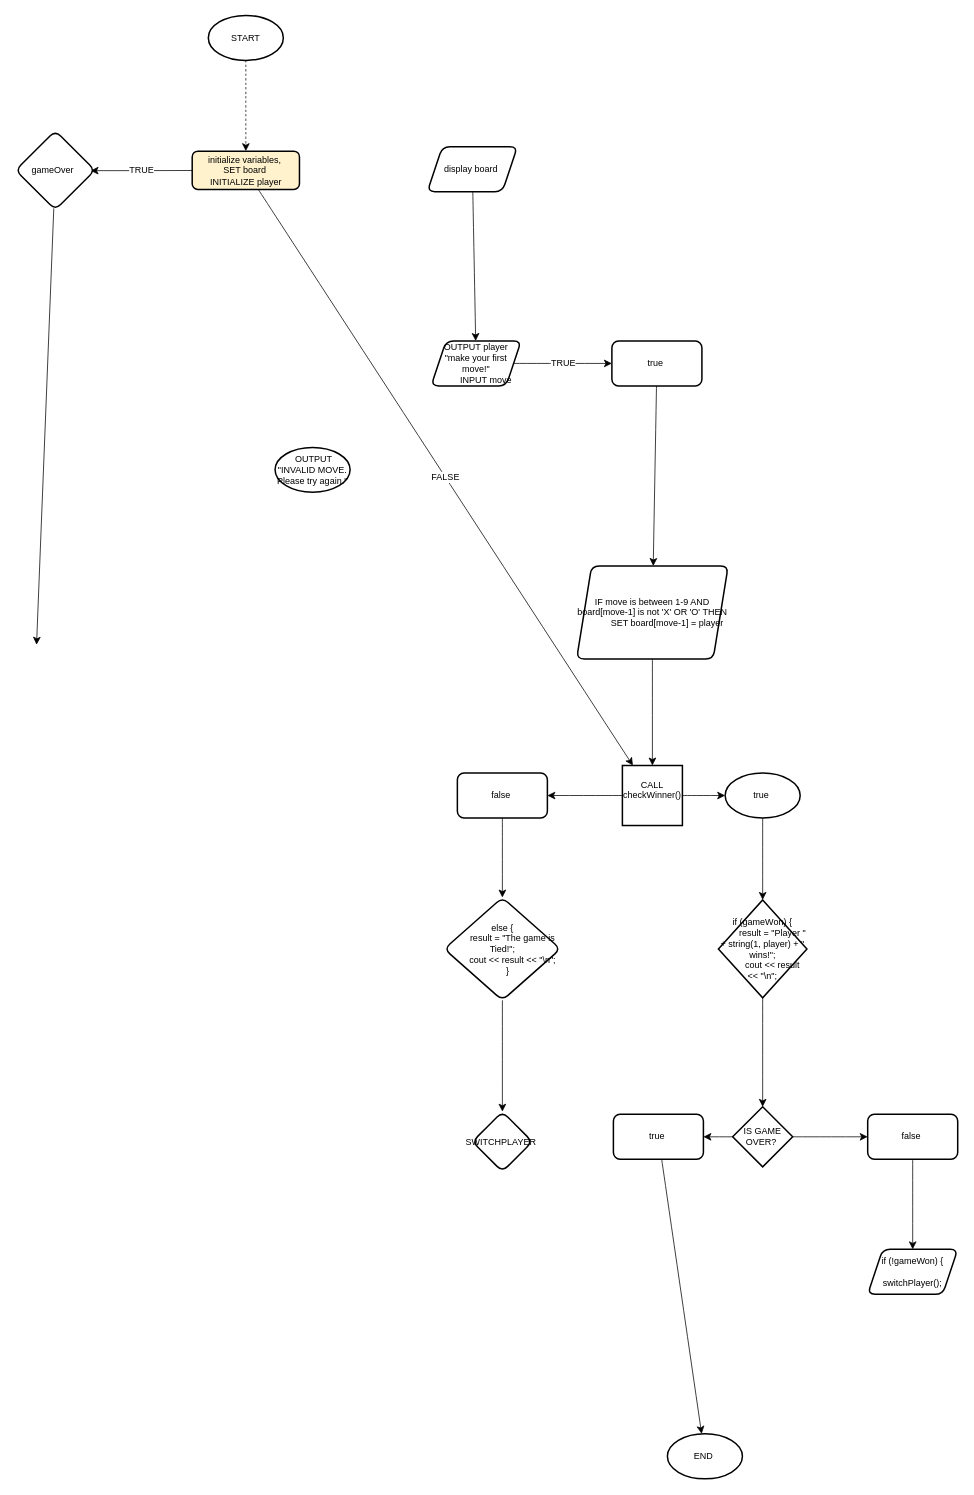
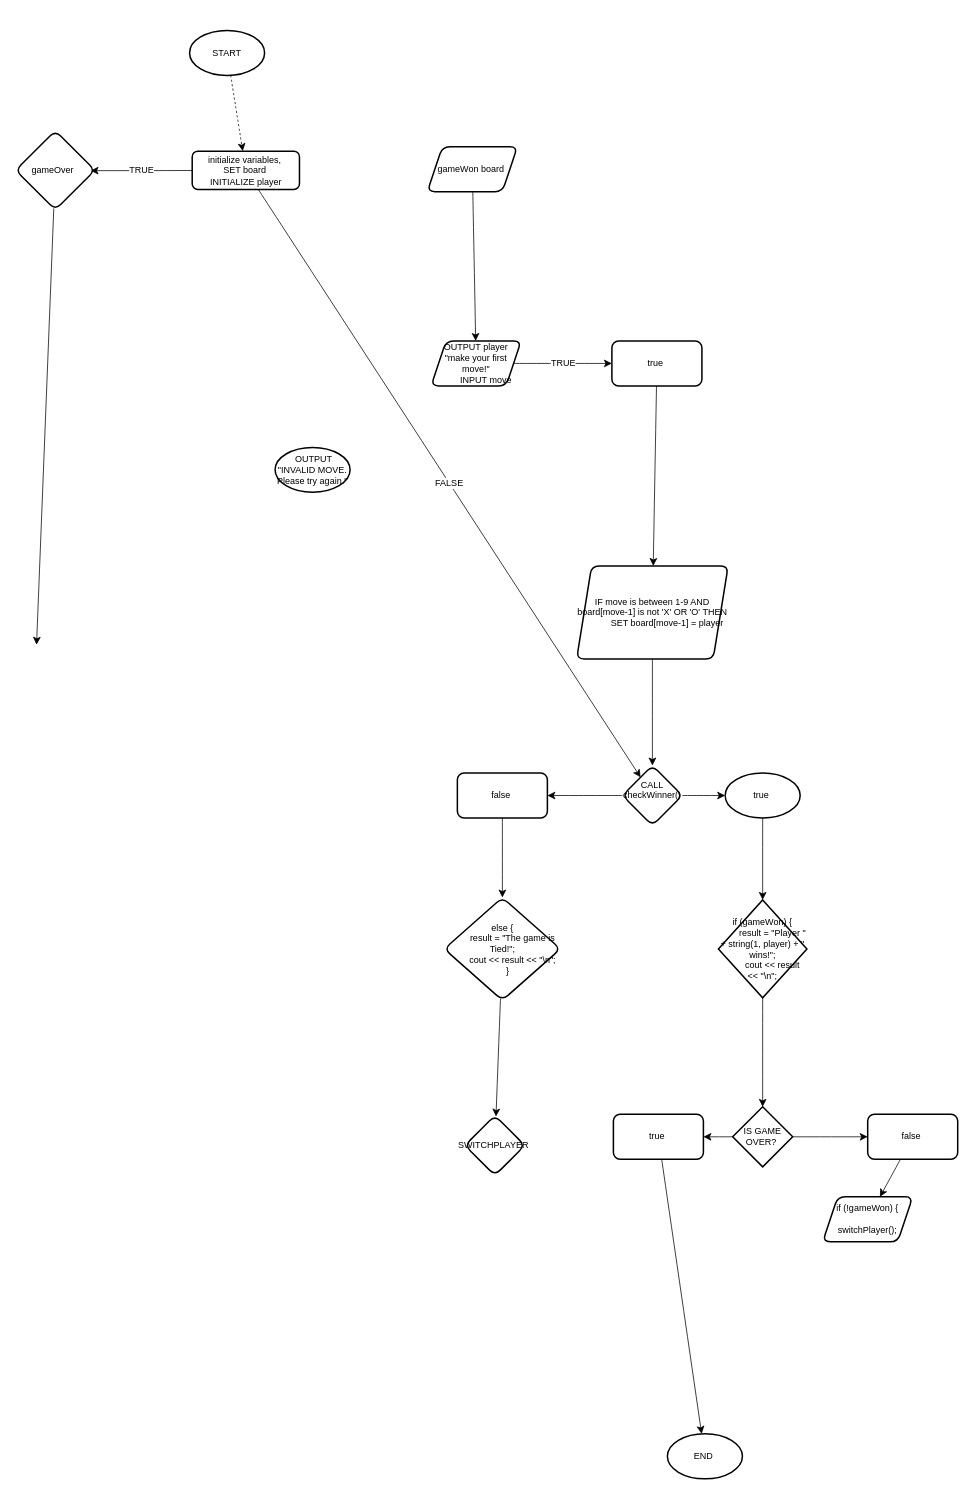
  <mxCell id="0" />
  <mxCell id="1" parent="0" />
  <mxCell id="2" value="" style="edgeStyle=none;curved=1;rounded=0;orthogonalLoop=1;jettySize=auto;html=1;fontSize=12;startSize=8;endSize=8;dashed=1;" parent="1" source="3" target="6" edge="1"><mxGeometry relative="1" as="geometry" /></mxCell>
- <mxCell id="3" value="START" style="strokeWidth=2;html=1;shape=mxgraph.flowchart.start_1;whiteSpace=wrap;" parent="1" vertex="1"><mxGeometry x="277" y="20" width="100" height="60" as="geometry" /></mxCell>
+ <mxCell id="3" value="START" style="strokeWidth=2;html=1;shape=mxgraph.flowchart.start_1;whiteSpace=wrap;" parent="1" vertex="1"><mxGeometry x="252" y="40" width="100" height="60" as="geometry" /></mxCell>
  <mxCell id="4" value="TRUE" style="edgeStyle=none;curved=1;rounded=0;orthogonalLoop=1;jettySize=auto;html=1;fontSize=12;startSize=8;endSize=8;" parent="1" source="6" edge="1"><mxGeometry relative="1" as="geometry"><mxPoint x="120" y="227" as="targetPoint" /><Array as="points"><mxPoint x="187" y="227" /></Array></mxGeometry></mxCell>
  <mxCell id="5" value="FALSE" style="edgeStyle=none;curved=1;rounded=0;orthogonalLoop=1;jettySize=auto;html=1;fontSize=12;startSize=8;endSize=8;" parent="1" source="6" target="21" edge="1"><mxGeometry relative="1" as="geometry"><mxPoint x="550.128" y="226.685" as="targetPoint" /></mxGeometry></mxCell>
- <mxCell id="6" value="initialize variables,&amp;nbsp;&lt;div&gt;SET board&amp;nbsp;&lt;/div&gt;&lt;div&gt;INITIALIZE player&lt;/div&gt;" style="rounded=1;whiteSpace=wrap;html=1;strokeWidth=2;fillColor=#fff2cc;" parent="1" vertex="1"><mxGeometry x="255.5" y="201" width="143" height="51" as="geometry" /></mxCell>
+ <mxCell id="6" value="initialize variables,&amp;nbsp;&lt;div&gt;SET board&amp;nbsp;&lt;/div&gt;&lt;div&gt;INITIALIZE player&lt;/div&gt;" style="rounded=1;whiteSpace=wrap;html=1;strokeWidth=2;" parent="1" vertex="1"><mxGeometry x="255.5" y="201" width="143" height="51" as="geometry" /></mxCell>
  <mxCell id="7" value="" style="rounded=0;orthogonalLoop=1;jettySize=auto;html=1;fontSize=12;startSize=8;endSize=8;" parent="1" source="8" edge="1"><mxGeometry relative="1" as="geometry"><mxPoint x="48" y="859" as="targetPoint" /></mxGeometry></mxCell>
  <mxCell id="8" value="gameOver&amp;nbsp;&amp;nbsp;" style="rhombus;whiteSpace=wrap;html=1;rounded=1;strokeWidth=2;" parent="1" vertex="1"><mxGeometry x="20" y="173.75" width="106" height="105.5" as="geometry" /></mxCell>
  <mxCell id="9" style="edgeStyle=none;curved=1;rounded=0;orthogonalLoop=1;jettySize=auto;html=1;entryX=0.5;entryY=0;entryDx=0;entryDy=0;fontSize=12;startSize=8;endSize=8;" parent="1" source="8" target="8" edge="1"><mxGeometry relative="1" as="geometry" /></mxCell>
  <mxCell id="10" value="" style="edgeStyle=none;curved=1;rounded=0;orthogonalLoop=1;jettySize=auto;html=1;fontSize=12;startSize=8;endSize=8;" parent="1" source="11" target="13" edge="1"><mxGeometry relative="1" as="geometry" /></mxCell>
- <mxCell id="11" value="display board&amp;nbsp;" style="shape=parallelogram;perimeter=parallelogramPerimeter;whiteSpace=wrap;html=1;fixedSize=1;rounded=1;strokeWidth=2;" parent="1" vertex="1"><mxGeometry x="569" y="195" width="120" height="60" as="geometry" /></mxCell>
+ <mxCell id="11" value="gameWon board&amp;nbsp;" style="shape=parallelogram;perimeter=parallelogramPerimeter;whiteSpace=wrap;html=1;fixedSize=1;rounded=1;strokeWidth=2;" parent="1" vertex="1"><mxGeometry x="569" y="195" width="120" height="60" as="geometry" /></mxCell>
  <mxCell id="12" value="TRUE" style="edgeStyle=none;curved=1;rounded=0;orthogonalLoop=1;jettySize=auto;html=1;fontSize=12;startSize=8;endSize=8;" parent="1" source="13" target="16" edge="1"><mxGeometry relative="1" as="geometry" /></mxCell>
  <mxCell id="13" value="&lt;div&gt;OUTPUT player &quot;make your first move!&quot;&lt;/div&gt;&lt;div&gt;&amp;nbsp; &amp;nbsp; &amp;nbsp; &amp;nbsp; INPUT move&lt;/div&gt;" style="shape=parallelogram;perimeter=parallelogramPerimeter;whiteSpace=wrap;html=1;fixedSize=1;rounded=1;strokeWidth=2;" parent="1" vertex="1"><mxGeometry x="574" y="454" width="120" height="60" as="geometry" /></mxCell>
  <mxCell id="14" value="&amp;nbsp;OUTPUT &quot;INVALID MOVE. Please try again.&quot;" style="strokeWidth=2;html=1;shape=mxgraph.flowchart.start_1;whiteSpace=wrap;" parent="1" vertex="1"><mxGeometry x="366" y="596" width="100" height="59.75" as="geometry" /></mxCell>
  <mxCell id="15" value="" style="edgeStyle=none;curved=1;rounded=0;orthogonalLoop=1;jettySize=auto;html=1;fontSize=12;startSize=8;endSize=8;" parent="1" source="16" target="18" edge="1"><mxGeometry relative="1" as="geometry" /></mxCell>
  <mxCell id="16" value="true&amp;nbsp;" style="whiteSpace=wrap;html=1;rounded=1;strokeWidth=2;" parent="1" vertex="1"><mxGeometry x="815" y="454" width="120" height="60" as="geometry" /></mxCell>
  <mxCell id="17" value="" style="edgeStyle=none;curved=1;rounded=0;orthogonalLoop=1;jettySize=auto;html=1;fontSize=12;startSize=8;endSize=8;" parent="1" source="18" target="21" edge="1"><mxGeometry relative="1" as="geometry" /></mxCell>
  <mxCell id="18" value="&lt;div&gt;IF move is between 1-9 AND board[move-1] is not 'X' OR 'O' THEN&lt;/div&gt;&lt;div&gt;&amp;nbsp; &amp;nbsp; &amp;nbsp; &amp;nbsp; &amp;nbsp; &amp;nbsp; SET board[move-1] = player&lt;/div&gt;" style="shape=parallelogram;perimeter=parallelogramPerimeter;whiteSpace=wrap;html=1;fixedSize=1;rounded=1;strokeWidth=2;" parent="1" vertex="1"><mxGeometry x="768" y="754" width="202" height="124" as="geometry" /></mxCell>
  <mxCell id="19" value="" style="edgeStyle=none;curved=1;rounded=0;orthogonalLoop=1;jettySize=auto;html=1;fontSize=12;startSize=8;endSize=8;" parent="1" source="21" target="23" edge="1"><mxGeometry relative="1" as="geometry" /></mxCell>
  <mxCell id="20" value="" style="edgeStyle=none;curved=1;rounded=0;orthogonalLoop=1;jettySize=auto;html=1;fontSize=12;startSize=8;endSize=8;" parent="1" source="21" target="25" edge="1"><mxGeometry relative="1" as="geometry" /></mxCell>
- <mxCell id="21" value="&lt;div&gt;CALL checkWinner()&lt;/div&gt;&lt;div&gt;&lt;br&gt;&lt;/div&gt;" style="whiteSpace=wrap;html=1;strokeWidth=2;rounded=0;" parent="1" vertex="1"><mxGeometry x="829" y="1020" width="80" height="80" as="geometry" /></mxCell>
+ <mxCell id="21" value="&lt;div&gt;CALL checkWinner()&lt;/div&gt;&lt;div&gt;&lt;br&gt;&lt;/div&gt;" style="rhombus;whiteSpace=wrap;html=1;rounded=1;strokeWidth=2;" parent="1" vertex="1"><mxGeometry x="829" y="1020" width="80" height="80" as="geometry" /></mxCell>
  <mxCell id="22" value="" style="edgeStyle=none;curved=1;rounded=0;orthogonalLoop=1;jettySize=auto;html=1;fontSize=12;startSize=8;endSize=8;" parent="1" source="23" target="27" edge="1"><mxGeometry relative="1" as="geometry" /></mxCell>
  <mxCell id="23" value="false&amp;nbsp;" style="rounded=1;whiteSpace=wrap;html=1;strokeWidth=2;" parent="1" vertex="1"><mxGeometry x="609" y="1030" width="120" height="60" as="geometry" /></mxCell>
  <mxCell id="24" value="" style="edgeStyle=none;curved=1;rounded=0;orthogonalLoop=1;jettySize=auto;html=1;fontSize=12;startSize=8;endSize=8;" parent="1" source="25" target="29" edge="1"><mxGeometry relative="1" as="geometry" /></mxCell>
  <mxCell id="25" value="true&amp;nbsp;" style="strokeWidth=2;html=1;shape=mxgraph.flowchart.start_1;whiteSpace=wrap;" parent="1" vertex="1"><mxGeometry x="966" y="1030" width="100" height="60" as="geometry" /></mxCell>
  <mxCell id="26" value="" style="edgeStyle=none;curved=1;rounded=0;orthogonalLoop=1;jettySize=auto;html=1;fontSize=12;startSize=8;endSize=8;" parent="1" source="27" target="30" edge="1"><mxGeometry relative="1" as="geometry" /></mxCell>
  <mxCell id="27" value="&lt;div&gt;else {&lt;/div&gt;&lt;div&gt;&amp;nbsp; &amp;nbsp; &amp;nbsp; &amp;nbsp; result = &quot;The game is Tied!&quot;;&lt;/div&gt;&lt;div&gt;&amp;nbsp; &amp;nbsp; &amp;nbsp; &amp;nbsp; cout &amp;lt;&amp;lt; result &amp;lt;&amp;lt; &quot;\n&quot;;&lt;/div&gt;&lt;div&gt;&amp;nbsp; &amp;nbsp; }&lt;/div&gt;" style="rhombus;whiteSpace=wrap;html=1;rounded=1;strokeWidth=2;" parent="1" vertex="1"><mxGeometry x="591.5" y="1196" width="155" height="137" as="geometry" /></mxCell>
  <mxCell id="28" value="" style="edgeStyle=none;curved=1;rounded=0;orthogonalLoop=1;jettySize=auto;html=1;fontSize=12;startSize=8;endSize=8;" parent="1" source="29" target="33" edge="1"><mxGeometry relative="1" as="geometry" /></mxCell>
  <mxCell id="29" value="&lt;div&gt;if (gameWon) {&lt;/div&gt;&lt;div&gt;&amp;nbsp; &amp;nbsp; &amp;nbsp; &amp;nbsp; result = &quot;Player &quot; + string(1, player) + &quot; wins!&quot;;&lt;/div&gt;&lt;div&gt;&amp;nbsp; &amp;nbsp; &amp;nbsp; &amp;nbsp; cout &amp;lt;&amp;lt; result &amp;lt;&amp;lt; &quot;\n&quot;;&lt;/div&gt;" style="rhombus;whiteSpace=wrap;html=1;strokeWidth=2;" parent="1" vertex="1"><mxGeometry x="957" y="1199.25" width="118" height="130.5" as="geometry" /></mxCell>
- <mxCell id="30" value="SWITCHPLAYER&amp;nbsp;" style="rhombus;whiteSpace=wrap;html=1;rounded=1;strokeWidth=2;" parent="1" vertex="1"><mxGeometry x="629" y="1481.5" width="80" height="80" as="geometry" /></mxCell>
+ <mxCell id="30" value="SWITCHPLAYER&amp;nbsp;" style="rhombus;whiteSpace=wrap;html=1;rounded=1;strokeWidth=2;" parent="1" vertex="1"><mxGeometry x="619" y="1486.5" width="80" height="80" as="geometry" /></mxCell>
  <mxCell id="31" value="" style="edgeStyle=none;curved=1;rounded=0;orthogonalLoop=1;jettySize=auto;html=1;fontSize=12;startSize=8;endSize=8;" parent="1" source="33" target="35" edge="1"><mxGeometry relative="1" as="geometry" /></mxCell>
  <mxCell id="32" value="" style="edgeStyle=none;curved=1;rounded=0;orthogonalLoop=1;jettySize=auto;html=1;fontSize=12;startSize=8;endSize=8;" parent="1" source="33" target="38" edge="1"><mxGeometry relative="1" as="geometry" /></mxCell>
  <mxCell id="33" value="IS GAME OVER?&amp;nbsp;" style="rhombus;whiteSpace=wrap;html=1;strokeWidth=2;" parent="1" vertex="1"><mxGeometry x="976" y="1475" width="80" height="80" as="geometry" /></mxCell>
  <mxCell id="34" value="" style="edgeStyle=none;curved=1;rounded=0;orthogonalLoop=1;jettySize=auto;html=1;fontSize=12;startSize=8;endSize=8;" parent="1" source="35" target="36" edge="1"><mxGeometry relative="1" as="geometry" /></mxCell>
  <mxCell id="35" value="true&amp;nbsp;" style="rounded=1;whiteSpace=wrap;html=1;strokeWidth=2;" parent="1" vertex="1"><mxGeometry x="817" y="1485" width="120" height="60" as="geometry" /></mxCell>
  <mxCell id="36" value="END&amp;nbsp;" style="strokeWidth=2;html=1;shape=mxgraph.flowchart.start_1;whiteSpace=wrap;" parent="1" vertex="1"><mxGeometry x="889" y="1911" width="100" height="60" as="geometry" /></mxCell>
  <mxCell id="37" value="" style="edgeStyle=none;curved=1;rounded=0;orthogonalLoop=1;jettySize=auto;html=1;fontSize=12;startSize=8;endSize=8;" parent="1" source="38" target="39" edge="1"><mxGeometry relative="1" as="geometry" /></mxCell>
  <mxCell id="38" value="false&amp;nbsp;" style="rounded=1;whiteSpace=wrap;html=1;strokeWidth=2;" parent="1" vertex="1"><mxGeometry x="1156" y="1485" width="120" height="60" as="geometry" /></mxCell>
- <mxCell id="39" value="&lt;div&gt;if (!gameWon) {&lt;/div&gt;&lt;div&gt;&amp;nbsp; &amp;nbsp; &amp;nbsp; &amp;nbsp; &amp;nbsp; &amp;nbsp; &amp;nbsp; &amp;nbsp; switchPlayer();&lt;/div&gt;" style="shape=parallelogram;perimeter=parallelogramPerimeter;whiteSpace=wrap;html=1;fixedSize=1;rounded=1;strokeWidth=2;" parent="1" vertex="1"><mxGeometry x="1156" y="1665" width="120" height="60" as="geometry" /></mxCell>
+ <mxCell id="39" value="&lt;div&gt;if (!gameWon) {&lt;/div&gt;&lt;div&gt;&amp;nbsp; &amp;nbsp; &amp;nbsp; &amp;nbsp; &amp;nbsp; &amp;nbsp; &amp;nbsp; &amp;nbsp; switchPlayer();&lt;/div&gt;" style="shape=parallelogram;perimeter=parallelogramPerimeter;whiteSpace=wrap;html=1;fixedSize=1;rounded=1;strokeWidth=2;" parent="1" vertex="1"><mxGeometry x="1096" y="1595" width="120" height="60" as="geometry" /></mxCell>
